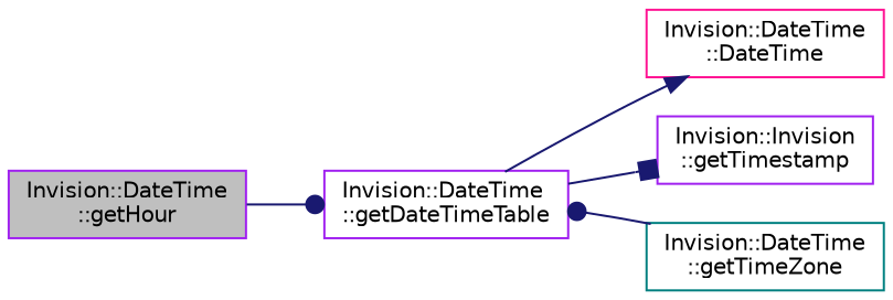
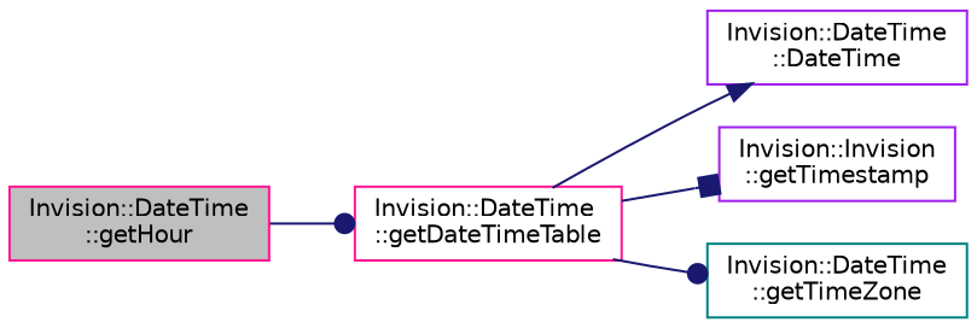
  digraph {
    rankdir=LR
    node [color=deeppink fillcolor=white fontname=Helvetica fontsize=10 shape=record style=filled]
    edge [arrowhead=dot color=midnightblue fontname=Helvetica fontsize=10 labelfontname=Helvetica labelfontsize=10 style=solid]
-   n1 [color=purple fillcolor=grey75 fontcolor=black height=0.2 label="Invision::DateTime\l::getHour" width=0.4]
-   n2 [color=purple height=0.2 label="Invision::DateTime\l::getDateTimeTable" width=0.4]
-   n3 [height=0.2 label="Invision::DateTime\l::DateTime" width=0.4]
+   n1 [fillcolor=grey75 fontcolor=black height=0.2 label="Invision::DateTime\l::getHour" width=0.4]
+   n2 [height=0.2 label="Invision::DateTime\l::getDateTimeTable" width=0.4]
+   n3 [color=purple height=0.2 label="Invision::DateTime\l::DateTime" width=0.4]
    n4 [color=purple height=0.2 label="Invision::Invision\l::getTimestamp" width=0.4]
    n5 [color=teal height=0.2 label="Invision::DateTime\l::getTimeZone" width=0.4]
    n1 -> n2
    n2 -> n3 [arrowhead=normal]
    n2 -> n4 [arrowhead=box]
-   n5 -> n2
+   n2 -> n5
  }
